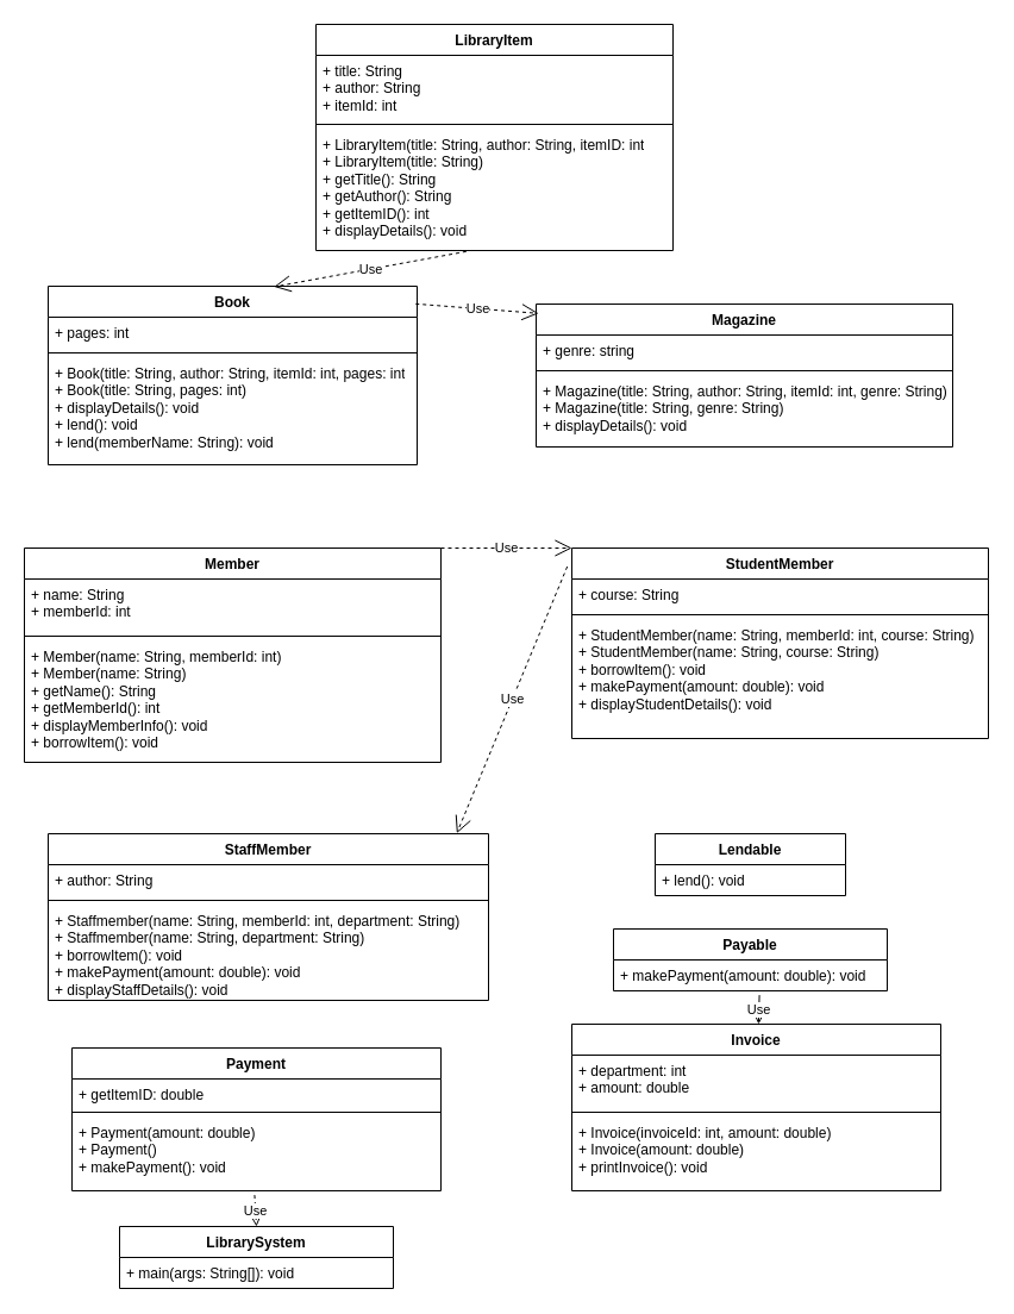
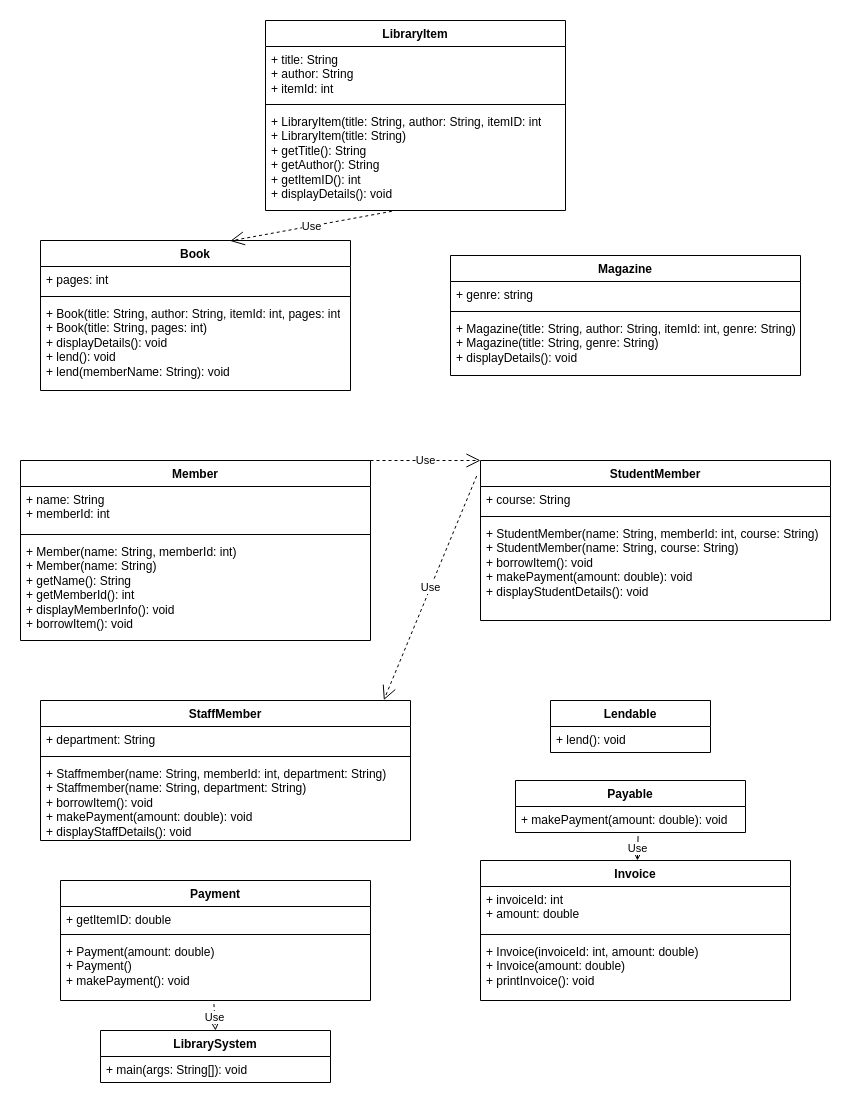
  <mxCell id="0" />
  <mxCell id="1" parent="0" />
  <mxCell id="2" value="LibraryItem" style="swimlane;fontStyle=1;align=center;verticalAlign=top;childLayout=stackLayout;horizontal=1;startSize=26;horizontalStack=0;resizeParent=1;resizeParentMax=0;resizeLast=0;collapsible=1;marginBottom=0;whiteSpace=wrap;html=1;" vertex="1" parent="1"><mxGeometry x="265" y="20" width="300" height="190" as="geometry" /></mxCell>
  <mxCell id="3" value="+ title: String&lt;div&gt;+ author: String&lt;/div&gt;&lt;div&gt;+ itemId: int&lt;/div&gt;" style="text;strokeColor=none;fillColor=none;align=left;verticalAlign=top;spacingLeft=4;spacingRight=4;overflow=hidden;rotatable=0;points=[[0,0.5],[1,0.5]];portConstraint=eastwest;whiteSpace=wrap;html=1;" vertex="1" parent="2"><mxGeometry y="26" width="300" height="54" as="geometry" /></mxCell>
  <mxCell id="4" value="" style="line;strokeWidth=1;fillColor=none;align=left;verticalAlign=middle;spacingTop=-1;spacingLeft=3;spacingRight=3;rotatable=0;labelPosition=right;points=[];portConstraint=eastwest;strokeColor=inherit;" vertex="1" parent="2"><mxGeometry y="80" width="300" height="8" as="geometry" /></mxCell>
  <mxCell id="5" value="+ LibraryItem(title: String, author: String, itemID: int&lt;div&gt;+ LibraryItem(title: String)&lt;/div&gt;&lt;div&gt;+ getTitle(): String&lt;/div&gt;&lt;div&gt;+ getAuthor(): String&lt;/div&gt;&lt;div&gt;+ getItemID(): int&lt;/div&gt;&lt;div&gt;+ displayDetails(): void&lt;/div&gt;" style="text;strokeColor=none;fillColor=none;align=left;verticalAlign=top;spacingLeft=4;spacingRight=4;overflow=hidden;rotatable=0;points=[[0,0.5],[1,0.5]];portConstraint=eastwest;whiteSpace=wrap;html=1;" vertex="1" parent="2"><mxGeometry y="88" width="300" height="102" as="geometry" /></mxCell>
  <mxCell id="6" value="Book" style="swimlane;fontStyle=1;align=center;verticalAlign=top;childLayout=stackLayout;horizontal=1;startSize=26;horizontalStack=0;resizeParent=1;resizeParentMax=0;resizeLast=0;collapsible=1;marginBottom=0;whiteSpace=wrap;html=1;" vertex="1" parent="1"><mxGeometry x="40" y="240" width="310" height="150" as="geometry" /></mxCell>
  <mxCell id="7" value="+ pages: int&amp;nbsp;" style="text;strokeColor=none;fillColor=none;align=left;verticalAlign=top;spacingLeft=4;spacingRight=4;overflow=hidden;rotatable=0;points=[[0,0.5],[1,0.5]];portConstraint=eastwest;whiteSpace=wrap;html=1;" vertex="1" parent="6"><mxGeometry y="26" width="310" height="26" as="geometry" /></mxCell>
  <mxCell id="8" value="" style="line;strokeWidth=1;fillColor=none;align=left;verticalAlign=middle;spacingTop=-1;spacingLeft=3;spacingRight=3;rotatable=0;labelPosition=right;points=[];portConstraint=eastwest;strokeColor=inherit;" vertex="1" parent="6"><mxGeometry y="52" width="310" height="8" as="geometry" /></mxCell>
  <mxCell id="9" value="+ Book(title: String, author: String, itemId: int, pages: int&lt;div&gt;+ Book(title: String, pages: int)&lt;/div&gt;&lt;div&gt;+ displayDetails(): void&lt;/div&gt;&lt;div&gt;+ lend(): void&amp;nbsp;&lt;/div&gt;&lt;div&gt;+ lend(memberName: String): void&lt;/div&gt;" style="text;strokeColor=none;fillColor=none;align=left;verticalAlign=top;spacingLeft=4;spacingRight=4;overflow=hidden;rotatable=0;points=[[0,0.5],[1,0.5]];portConstraint=eastwest;whiteSpace=wrap;html=1;" vertex="1" parent="6"><mxGeometry y="60" width="310" height="90" as="geometry" /></mxCell>
  <mxCell id="10" value="Magazine" style="swimlane;fontStyle=1;align=center;verticalAlign=top;childLayout=stackLayout;horizontal=1;startSize=26;horizontalStack=0;resizeParent=1;resizeParentMax=0;resizeLast=0;collapsible=1;marginBottom=0;whiteSpace=wrap;html=1;" vertex="1" parent="1"><mxGeometry x="450" y="255" width="350" height="120" as="geometry" /></mxCell>
  <mxCell id="11" value="+ genre: string&amp;nbsp;" style="text;strokeColor=none;fillColor=none;align=left;verticalAlign=top;spacingLeft=4;spacingRight=4;overflow=hidden;rotatable=0;points=[[0,0.5],[1,0.5]];portConstraint=eastwest;whiteSpace=wrap;html=1;" vertex="1" parent="10"><mxGeometry y="26" width="350" height="26" as="geometry" /></mxCell>
  <mxCell id="12" value="" style="line;strokeWidth=1;fillColor=none;align=left;verticalAlign=middle;spacingTop=-1;spacingLeft=3;spacingRight=3;rotatable=0;labelPosition=right;points=[];portConstraint=eastwest;strokeColor=inherit;" vertex="1" parent="10"><mxGeometry y="52" width="350" height="8" as="geometry" /></mxCell>
  <mxCell id="13" value="+ Magazine(title: String, author: String, itemId: int, genre: String)&lt;div&gt;+ Magazine(title: String, genre: String)&lt;/div&gt;&lt;div&gt;+ displayDetails(): void&amp;nbsp;&lt;/div&gt;" style="text;strokeColor=none;fillColor=none;align=left;verticalAlign=top;spacingLeft=4;spacingRight=4;overflow=hidden;rotatable=0;points=[[0,0.5],[1,0.5]];portConstraint=eastwest;whiteSpace=wrap;html=1;" vertex="1" parent="10"><mxGeometry y="60" width="350" height="60" as="geometry" /></mxCell>
  <mxCell id="14" value="Member" style="swimlane;fontStyle=1;align=center;verticalAlign=top;childLayout=stackLayout;horizontal=1;startSize=26;horizontalStack=0;resizeParent=1;resizeParentMax=0;resizeLast=0;collapsible=1;marginBottom=0;whiteSpace=wrap;html=1;" vertex="1" parent="1"><mxGeometry x="20" y="460" width="350" height="180" as="geometry" /></mxCell>
  <mxCell id="15" value="+ name: String&lt;div&gt;+ memberId: int&lt;/div&gt;" style="text;strokeColor=none;fillColor=none;align=left;verticalAlign=top;spacingLeft=4;spacingRight=4;overflow=hidden;rotatable=0;points=[[0,0.5],[1,0.5]];portConstraint=eastwest;whiteSpace=wrap;html=1;" vertex="1" parent="14"><mxGeometry y="26" width="350" height="44" as="geometry" /></mxCell>
  <mxCell id="16" value="" style="line;strokeWidth=1;fillColor=none;align=left;verticalAlign=middle;spacingTop=-1;spacingLeft=3;spacingRight=3;rotatable=0;labelPosition=right;points=[];portConstraint=eastwest;strokeColor=inherit;" vertex="1" parent="14"><mxGeometry y="70" width="350" height="8" as="geometry" /></mxCell>
  <mxCell id="17" value="+ Member(name: String, memberId: int)&lt;div&gt;+ Member(name: String)&lt;/div&gt;&lt;div&gt;+ getName(): String&lt;/div&gt;&lt;div&gt;+ getMemberId(): int&lt;/div&gt;&lt;div&gt;+ displayMemberInfo(): void&lt;/div&gt;&lt;div&gt;+ borrowItem(): void&lt;/div&gt;&lt;div&gt;&lt;br&gt;&lt;/div&gt;" style="text;strokeColor=none;fillColor=none;align=left;verticalAlign=top;spacingLeft=4;spacingRight=4;overflow=hidden;rotatable=0;points=[[0,0.5],[1,0.5]];portConstraint=eastwest;whiteSpace=wrap;html=1;" vertex="1" parent="14"><mxGeometry y="78" width="350" height="102" as="geometry" /></mxCell>
  <mxCell id="18" value="StudentMember" style="swimlane;fontStyle=1;align=center;verticalAlign=top;childLayout=stackLayout;horizontal=1;startSize=26;horizontalStack=0;resizeParent=1;resizeParentMax=0;resizeLast=0;collapsible=1;marginBottom=0;whiteSpace=wrap;html=1;" vertex="1" parent="1"><mxGeometry x="480" y="460" width="350" height="160" as="geometry" /></mxCell>
  <mxCell id="19" value="+ course: String" style="text;strokeColor=none;fillColor=none;align=left;verticalAlign=top;spacingLeft=4;spacingRight=4;overflow=hidden;rotatable=0;points=[[0,0.5],[1,0.5]];portConstraint=eastwest;whiteSpace=wrap;html=1;" vertex="1" parent="18"><mxGeometry y="26" width="350" height="26" as="geometry" /></mxCell>
  <mxCell id="20" value="" style="line;strokeWidth=1;fillColor=none;align=left;verticalAlign=middle;spacingTop=-1;spacingLeft=3;spacingRight=3;rotatable=0;labelPosition=right;points=[];portConstraint=eastwest;strokeColor=inherit;" vertex="1" parent="18"><mxGeometry y="52" width="350" height="8" as="geometry" /></mxCell>
  <mxCell id="21" value="+ StudentMember(name: String, memberId: int, course: String)&lt;div&gt;+ StudentMember(name: String, course: String)&lt;/div&gt;&lt;div&gt;+ borrowItem(): void&lt;/div&gt;&lt;div&gt;+ makePayment(amount: double): void&lt;/div&gt;&lt;div&gt;+ displayStudentDetails(): void&lt;/div&gt;" style="text;strokeColor=none;fillColor=none;align=left;verticalAlign=top;spacingLeft=4;spacingRight=4;overflow=hidden;rotatable=0;points=[[0,0.5],[1,0.5]];portConstraint=eastwest;whiteSpace=wrap;html=1;" vertex="1" parent="18"><mxGeometry y="60" width="350" height="100" as="geometry" /></mxCell>
  <mxCell id="22" value="Use" style="endArrow=open;endSize=12;dashed=1;html=1;rounded=0;exitX=0.421;exitY=1.008;exitDx=0;exitDy=0;exitPerimeter=0;entryX=0.612;entryY=0.003;entryDx=0;entryDy=0;entryPerimeter=0;" edge="1" parent="1" source="5" target="6"><mxGeometry width="160" relative="1" as="geometry"><mxPoint x="340" y="250" as="sourcePoint" /><mxPoint x="500" y="250" as="targetPoint" /></mxGeometry></mxCell>
- <mxCell id="23" value="Use" style="endArrow=open;endSize=12;dashed=1;html=1;rounded=0;exitX=0.996;exitY=0.099;exitDx=0;exitDy=0;exitPerimeter=0;entryX=0.006;entryY=0.065;entryDx=0;entryDy=0;entryPerimeter=0;" edge="1" parent="1" source="6" target="10"><mxGeometry width="160" relative="1" as="geometry"><mxPoint x="340" y="250" as="sourcePoint" /><mxPoint x="500" y="250" as="targetPoint" /></mxGeometry></mxCell>
  <mxCell id="24" value="StaffMember" style="swimlane;fontStyle=1;align=center;verticalAlign=top;childLayout=stackLayout;horizontal=1;startSize=26;horizontalStack=0;resizeParent=1;resizeParentMax=0;resizeLast=0;collapsible=1;marginBottom=0;whiteSpace=wrap;html=1;" vertex="1" parent="1"><mxGeometry x="40" y="700" width="370" height="140" as="geometry" /></mxCell>
- <mxCell id="25" value="+ author: String" style="text;strokeColor=none;fillColor=none;align=left;verticalAlign=top;spacingLeft=4;spacingRight=4;overflow=hidden;rotatable=0;points=[[0,0.5],[1,0.5]];portConstraint=eastwest;whiteSpace=wrap;html=1;" vertex="1" parent="24"><mxGeometry y="26" width="370" height="26" as="geometry" /></mxCell>
+ <mxCell id="25" value="+ department: String" style="text;strokeColor=none;fillColor=none;align=left;verticalAlign=top;spacingLeft=4;spacingRight=4;overflow=hidden;rotatable=0;points=[[0,0.5],[1,0.5]];portConstraint=eastwest;whiteSpace=wrap;html=1;" vertex="1" parent="24"><mxGeometry y="26" width="370" height="26" as="geometry" /></mxCell>
  <mxCell id="26" value="" style="line;strokeWidth=1;fillColor=none;align=left;verticalAlign=middle;spacingTop=-1;spacingLeft=3;spacingRight=3;rotatable=0;labelPosition=right;points=[];portConstraint=eastwest;strokeColor=inherit;" vertex="1" parent="24"><mxGeometry y="52" width="370" height="8" as="geometry" /></mxCell>
  <mxCell id="27" value="+ Staffmember(name: String, memberId: int, department: String)&lt;div&gt;+ Staffmember(name: String, department: String)&lt;/div&gt;&lt;div&gt;+ borrowItem(): void&lt;/div&gt;&lt;div&gt;+ makePayment(amount: double): void&lt;/div&gt;&lt;div&gt;+ displayStaffDetails(): void&lt;/div&gt;&lt;div&gt;&lt;br&gt;&lt;/div&gt;" style="text;strokeColor=none;fillColor=none;align=left;verticalAlign=top;spacingLeft=4;spacingRight=4;overflow=hidden;rotatable=0;points=[[0,0.5],[1,0.5]];portConstraint=eastwest;whiteSpace=wrap;html=1;" vertex="1" parent="24"><mxGeometry y="60" width="370" height="80" as="geometry" /></mxCell>
  <mxCell id="28" value="Use" style="endArrow=open;endSize=12;dashed=1;html=1;rounded=0;exitX=1;exitY=0;exitDx=0;exitDy=0;entryX=0;entryY=0;entryDx=0;entryDy=0;" edge="1" parent="1" source="14" target="18"><mxGeometry width="160" relative="1" as="geometry"><mxPoint x="430" y="610" as="sourcePoint" /><mxPoint x="500" y="630" as="targetPoint" /></mxGeometry></mxCell>
  <mxCell id="29" value="Use" style="endArrow=open;endSize=12;dashed=1;html=1;rounded=0;exitX=-0.011;exitY=0.097;exitDx=0;exitDy=0;exitPerimeter=0;entryX=0.928;entryY=-0.003;entryDx=0;entryDy=0;entryPerimeter=0;" edge="1" parent="1" source="18" target="24"><mxGeometry width="160" relative="1" as="geometry"><mxPoint x="340" y="600" as="sourcePoint" /><mxPoint x="500" y="600" as="targetPoint" /></mxGeometry></mxCell>
  <mxCell id="30" value="Lendable" style="swimlane;fontStyle=1;align=center;verticalAlign=top;childLayout=stackLayout;horizontal=1;startSize=26;horizontalStack=0;resizeParent=1;resizeParentMax=0;resizeLast=0;collapsible=1;marginBottom=0;whiteSpace=wrap;html=1;" vertex="1" parent="1"><mxGeometry x="550" y="700" width="160" height="52" as="geometry" /></mxCell>
  <mxCell id="31" value="+ lend(): void" style="text;strokeColor=none;fillColor=none;align=left;verticalAlign=top;spacingLeft=4;spacingRight=4;overflow=hidden;rotatable=0;points=[[0,0.5],[1,0.5]];portConstraint=eastwest;whiteSpace=wrap;html=1;" vertex="1" parent="30"><mxGeometry y="26" width="160" height="26" as="geometry" /></mxCell>
  <mxCell id="32" value="Payable" style="swimlane;fontStyle=1;align=center;verticalAlign=top;childLayout=stackLayout;horizontal=1;startSize=26;horizontalStack=0;resizeParent=1;resizeParentMax=0;resizeLast=0;collapsible=1;marginBottom=0;whiteSpace=wrap;html=1;" vertex="1" parent="1"><mxGeometry x="515" y="780" width="230" height="52" as="geometry" /></mxCell>
  <mxCell id="33" value="+ makePayment(amount: double): void" style="text;strokeColor=none;fillColor=none;align=left;verticalAlign=top;spacingLeft=4;spacingRight=4;overflow=hidden;rotatable=0;points=[[0,0.5],[1,0.5]];portConstraint=eastwest;whiteSpace=wrap;html=1;" vertex="1" parent="32"><mxGeometry y="26" width="230" height="26" as="geometry" /></mxCell>
  <mxCell id="34" value="Invoice" style="swimlane;fontStyle=1;align=center;verticalAlign=top;childLayout=stackLayout;horizontal=1;startSize=26;horizontalStack=0;resizeParent=1;resizeParentMax=0;resizeLast=0;collapsible=1;marginBottom=0;whiteSpace=wrap;html=1;" vertex="1" parent="1"><mxGeometry x="480" y="860" width="310" height="140" as="geometry" /></mxCell>
- <mxCell id="35" value="+ department: int&lt;div&gt;+ amount: double&lt;/div&gt;" style="text;strokeColor=none;fillColor=none;align=left;verticalAlign=top;spacingLeft=4;spacingRight=4;overflow=hidden;rotatable=0;points=[[0,0.5],[1,0.5]];portConstraint=eastwest;whiteSpace=wrap;html=1;" vertex="1" parent="34"><mxGeometry y="26" width="310" height="44" as="geometry" /></mxCell>
+ <mxCell id="35" value="+ invoiceId: int&lt;div&gt;+ amount: double&lt;/div&gt;" style="text;strokeColor=none;fillColor=none;align=left;verticalAlign=top;spacingLeft=4;spacingRight=4;overflow=hidden;rotatable=0;points=[[0,0.5],[1,0.5]];portConstraint=eastwest;whiteSpace=wrap;html=1;" vertex="1" parent="34"><mxGeometry y="26" width="310" height="44" as="geometry" /></mxCell>
  <mxCell id="36" value="" style="line;strokeWidth=1;fillColor=none;align=left;verticalAlign=middle;spacingTop=-1;spacingLeft=3;spacingRight=3;rotatable=0;labelPosition=right;points=[];portConstraint=eastwest;strokeColor=inherit;" vertex="1" parent="34"><mxGeometry y="70" width="310" height="8" as="geometry" /></mxCell>
  <mxCell id="37" value="+ Invoice(invoiceId: int, amount: double)&lt;div&gt;+ Invoice(amount: double)&lt;/div&gt;&lt;div&gt;+ printInvoice(): void&lt;/div&gt;" style="text;strokeColor=none;fillColor=none;align=left;verticalAlign=top;spacingLeft=4;spacingRight=4;overflow=hidden;rotatable=0;points=[[0,0.5],[1,0.5]];portConstraint=eastwest;whiteSpace=wrap;html=1;" vertex="1" parent="34"><mxGeometry y="78" width="310" height="62" as="geometry" /></mxCell>
  <mxCell id="38" value="Payment" style="swimlane;fontStyle=1;align=center;verticalAlign=top;childLayout=stackLayout;horizontal=1;startSize=26;horizontalStack=0;resizeParent=1;resizeParentMax=0;resizeLast=0;collapsible=1;marginBottom=0;whiteSpace=wrap;html=1;" vertex="1" parent="1"><mxGeometry x="60" y="880" width="310" height="120" as="geometry" /></mxCell>
  <mxCell id="39" value="+ getItemID: double" style="text;strokeColor=none;fillColor=none;align=left;verticalAlign=top;spacingLeft=4;spacingRight=4;overflow=hidden;rotatable=0;points=[[0,0.5],[1,0.5]];portConstraint=eastwest;whiteSpace=wrap;html=1;" vertex="1" parent="38"><mxGeometry y="26" width="310" height="24" as="geometry" /></mxCell>
  <mxCell id="40" value="" style="line;strokeWidth=1;fillColor=none;align=left;verticalAlign=middle;spacingTop=-1;spacingLeft=3;spacingRight=3;rotatable=0;labelPosition=right;points=[];portConstraint=eastwest;strokeColor=inherit;" vertex="1" parent="38"><mxGeometry y="50" width="310" height="8" as="geometry" /></mxCell>
  <mxCell id="41" value="+ Payment(amount: double)&lt;div&gt;+ Payment()&lt;/div&gt;&lt;div&gt;+ makePayment(): void&lt;/div&gt;" style="text;strokeColor=none;fillColor=none;align=left;verticalAlign=top;spacingLeft=4;spacingRight=4;overflow=hidden;rotatable=0;points=[[0,0.5],[1,0.5]];portConstraint=eastwest;whiteSpace=wrap;html=1;" vertex="1" parent="38"><mxGeometry y="58" width="310" height="62" as="geometry" /></mxCell>
  <mxCell id="42" value="LibrarySystem" style="swimlane;fontStyle=1;align=center;verticalAlign=top;childLayout=stackLayout;horizontal=1;startSize=26;horizontalStack=0;resizeParent=1;resizeParentMax=0;resizeLast=0;collapsible=1;marginBottom=0;whiteSpace=wrap;html=1;" vertex="1" parent="1"><mxGeometry x="100" y="1030" width="230" height="52" as="geometry" /></mxCell>
  <mxCell id="43" value="+ main(args: String[]): void" style="text;strokeColor=none;fillColor=none;align=left;verticalAlign=top;spacingLeft=4;spacingRight=4;overflow=hidden;rotatable=0;points=[[0,0.5],[1,0.5]];portConstraint=eastwest;whiteSpace=wrap;html=1;" vertex="1" parent="42"><mxGeometry y="26" width="230" height="26" as="geometry" /></mxCell>
  <mxCell id="44" value="Use" style="endArrow=open;endSize=12;dashed=0;html=1;rounded=0;exitX=0.533;exitY=1.138;exitDx=0;exitDy=0;exitPerimeter=0;" edge="1" parent="1" source="33" target="34"><mxGeometry width="160" relative="1" as="geometry"><mxPoint x="220" y="800" as="sourcePoint" /><mxPoint x="380" y="800" as="targetPoint" /></mxGeometry></mxCell>
  <mxCell id="45" value="Use" style="endArrow=open;endSize=12;dashed=1;html=1;rounded=0;exitX=0.495;exitY=1.058;exitDx=0;exitDy=0;exitPerimeter=0;entryX=0.5;entryY=0;entryDx=0;entryDy=0;" edge="1" parent="1" source="41" target="42"><mxGeometry width="160" relative="1" as="geometry"><mxPoint x="220" y="900" as="sourcePoint" /><mxPoint x="380" y="900" as="targetPoint" /></mxGeometry></mxCell>
